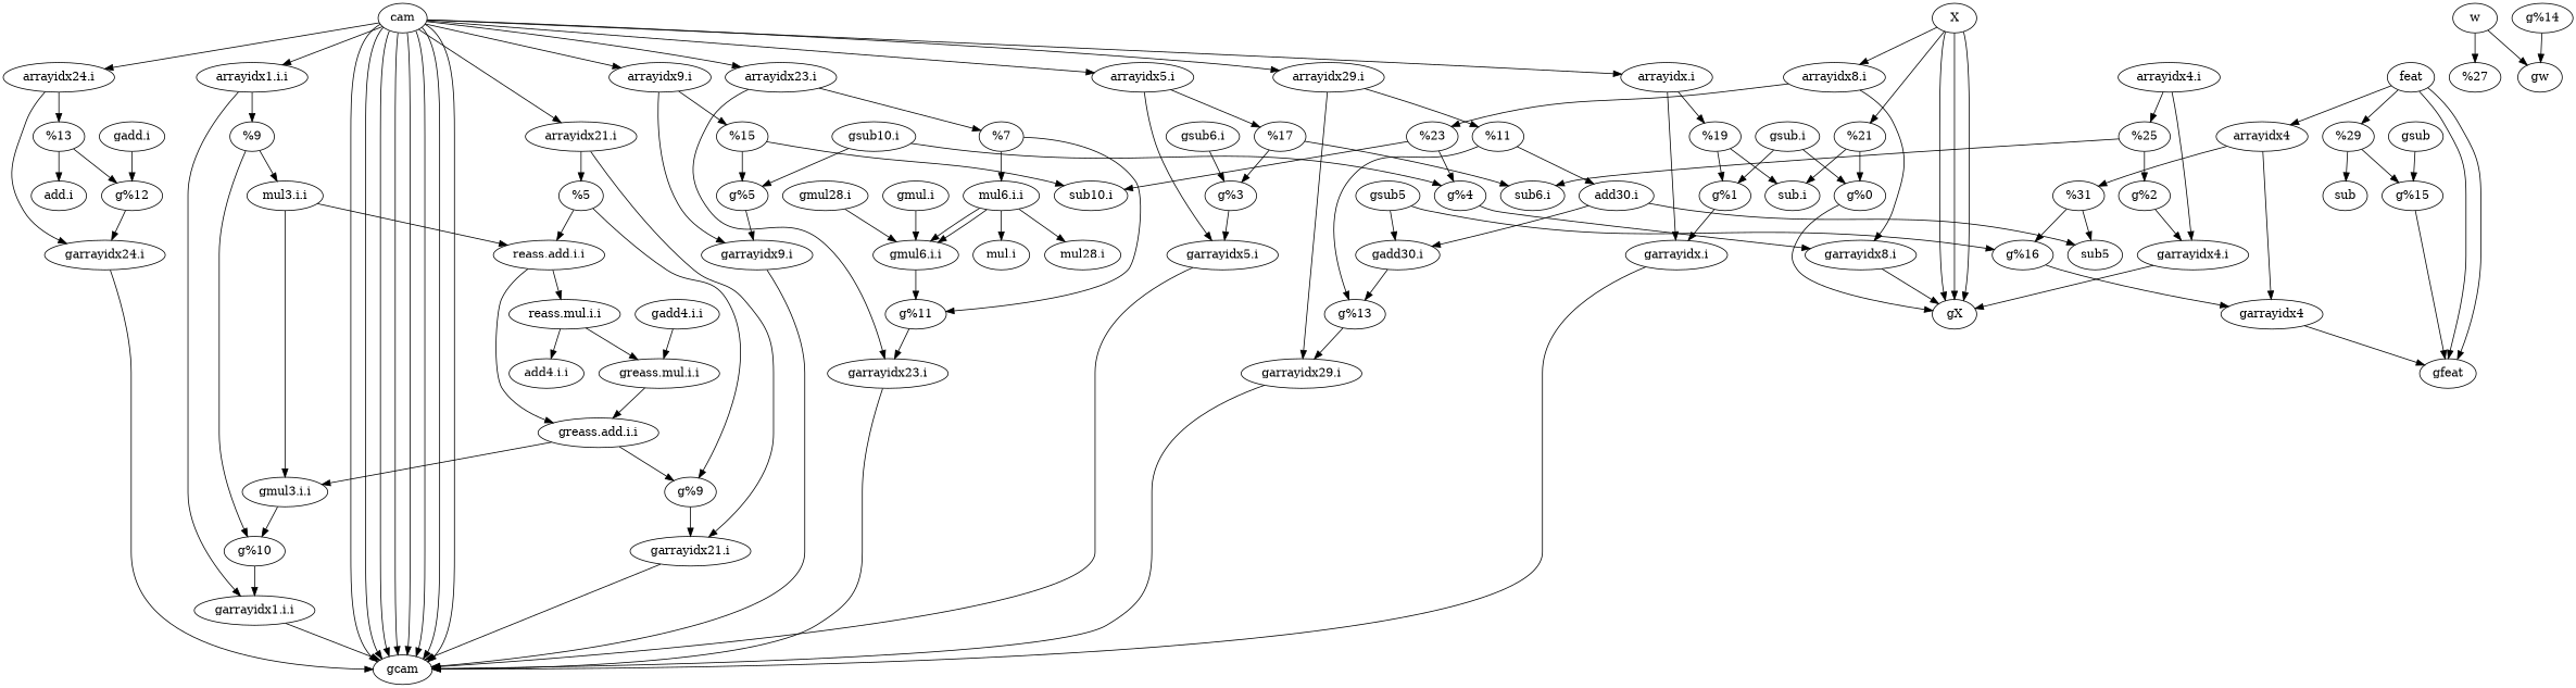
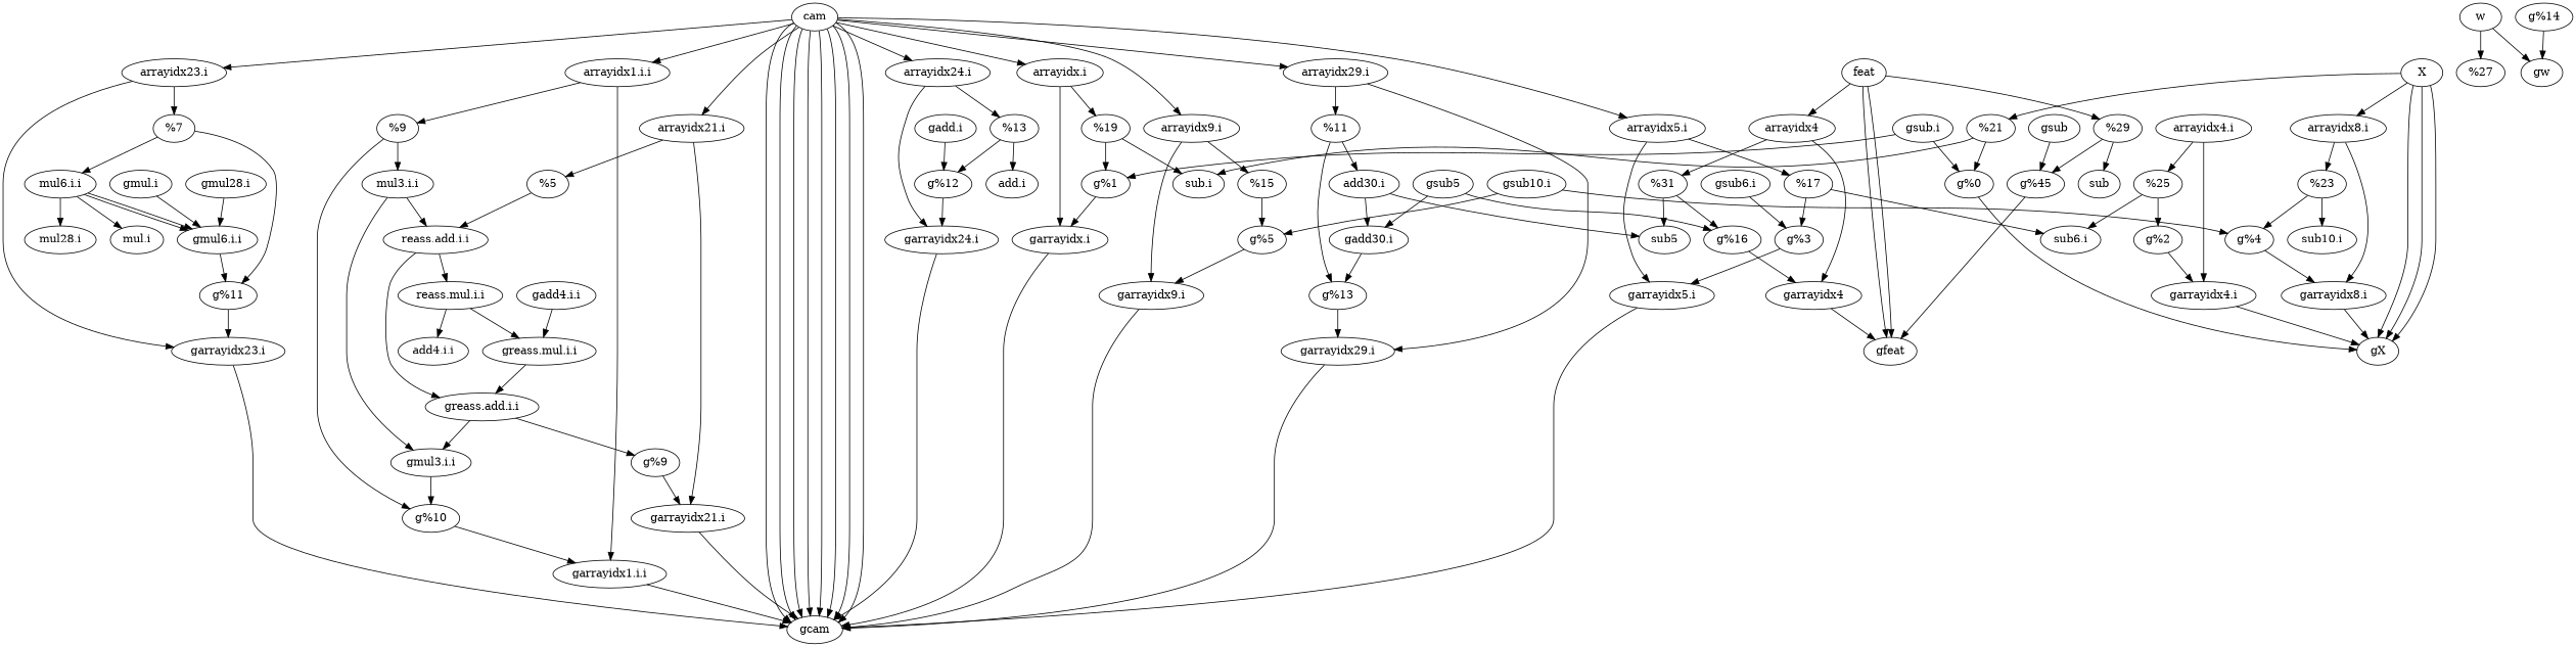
  digraph {
    "%5"
    "reass.add.i.i"
    "reass.mul.i.i"
    "%7"
    "mul6.i.i"
    "mul28.i"
    "mul.i"
    "%9"
    "mul3.i.i"
    cam
    "arrayidx29.i"
    "arrayidx24.i"
    "arrayidx23.i"
    "arrayidx1.i.i"
    "arrayidx21.i"
    "arrayidx9.i"
    "arrayidx5.i"
    "arrayidx.i"
    "%11"
    "%13"
    "%15"
    "%17"
    "%19"
    X
    "%21"
    "arrayidx8.i"
    "arrayidx4.i"
    "sub.i"
    "%23"
    "%25"
    w
    "%27"
    feat
    arrayidx4
    "%29"
    "%31"
    sub
    sub5
    "sub10.i"
    "add30.i"
    "add4.i.i"
    "add.i"
    "sub6.i"
    "g%9"
    "greass.add.i.i"
    "g%11"
    "gmul6.i.i"
    "g%10"
    "gmul3.i.i"
    gcam
    "garrayidx29.i"
    "garrayidx24.i"
    "garrayidx23.i"
    "garrayidx1.i.i"
    "garrayidx21.i"
    "garrayidx9.i"
    "garrayidx5.i"
    "garrayidx.i"
    gX
    "g%0"
    "garrayidx8.i"
    "garrayidx4.i"
    gw
    gfeat
    garrayidx4
-   "g%15"
+   "g%15" [label="g%45"]
    "g%16"
    "g%4"
    "g%5"
    "g%13"
    "gadd30.i"
    "greass.mul.i.i"
    "g%12"
    "g%1"
    "g%2"
    "g%3"
    "gsub.i"
    "gadd4.i.i"
    "gmul.i"
    "gadd.i"
    "gmul28.i"
    gsub
    gsub5
    "gsub6.i"
    "gsub10.i"
    "g%14"
    subgraph sub_1 {
      "%5"
      "reass.add.i.i"
      "reass.mul.i.i"
      "%7"
      "mul6.i.i"
      "mul28.i"
      "mul.i"
      "%9"
      "mul3.i.i"
      cam
      "arrayidx29.i"
      "arrayidx24.i"
      "arrayidx23.i"
      "arrayidx1.i.i"
      "arrayidx21.i"
      "arrayidx9.i"
      "arrayidx5.i"
      "arrayidx.i"
      "%11"
      "%13"
      "%15"
      "%17"
      "%19"
      X
      "%21"
      "arrayidx8.i"
      "arrayidx4.i"
      "sub.i"
      "%23"
      "%25"
      w
      "%27"
      feat
      arrayidx4
      "%29"
      "%31"
      sub
      sub5
      "sub10.i"
      "add30.i"
      "add4.i.i"
      "add.i"
      "sub6.i"
    }
    subgraph sub_2 {
      "%5"
      "reass.add.i.i"
      "reass.mul.i.i"
      "%7"
      "mul6.i.i"
      "%9"
      "mul3.i.i"
      cam
      "arrayidx29.i"
      "arrayidx24.i"
      "arrayidx23.i"
      "arrayidx1.i.i"
      "arrayidx21.i"
      "arrayidx9.i"
      "arrayidx5.i"
      "arrayidx.i"
      "%11"
      "%13"
      "%15"
      "%17"
      "%19"
      X
      "%21"
      "arrayidx8.i"
      "arrayidx4.i"
      "%23"
      "%25"
      w
      feat
      arrayidx4
      "%29"
      "%31"
      "add30.i"
      "g%9"
      "greass.add.i.i"
      "g%11"
      "gmul6.i.i"
      "g%10"
      "gmul3.i.i"
      gcam
      "garrayidx29.i"
      "garrayidx24.i"
      "garrayidx23.i"
      "garrayidx1.i.i"
      "garrayidx21.i"
      "garrayidx9.i"
      "garrayidx5.i"
      "garrayidx.i"
      gX
      "g%0"
      "garrayidx8.i"
      "garrayidx4.i"
      gw
      gfeat
      garrayidx4
      "g%15"
      "g%16"
      "g%4"
      "g%5"
      "g%13"
      "gadd30.i"
      "greass.mul.i.i"
      "g%12"
      "g%1"
      "g%2"
      "g%3"
      "gsub.i"
      "gadd4.i.i"
      "gmul.i"
      "gadd.i"
      "gmul28.i"
      gsub
      gsub5
      "gsub6.i"
      "gsub10.i"
      "g%14"
    }
    "%5" -> "reass.add.i.i"
-   "%5" -> "g%9"
    "reass.add.i.i" -> "reass.mul.i.i"
    "reass.add.i.i" -> "greass.add.i.i"
    "reass.mul.i.i" -> "add4.i.i"
    "reass.mul.i.i" -> "greass.mul.i.i"
    "%7" -> "mul6.i.i"
    "%7" -> "g%11"
    "mul6.i.i" -> "mul28.i"
    "mul6.i.i" -> "mul.i"
    "mul6.i.i" -> "gmul6.i.i"
    "mul6.i.i" -> "gmul6.i.i"
    "%9" -> "mul3.i.i"
    "%9" -> "g%10"
    "mul3.i.i" -> "reass.add.i.i"
    "mul3.i.i" -> "gmul3.i.i"
    cam -> "arrayidx29.i"
    cam -> "arrayidx24.i"
    cam -> "arrayidx23.i"
    cam -> "arrayidx1.i.i"
    cam -> "arrayidx21.i"
    cam -> "arrayidx9.i"
    cam -> "arrayidx5.i"
    cam -> "arrayidx.i"
    cam -> gcam
    cam -> gcam
    cam -> gcam
    cam -> gcam
    cam -> gcam
    cam -> gcam
    cam -> gcam
    cam -> gcam
    "arrayidx29.i" -> "%11"
    "arrayidx29.i" -> "garrayidx29.i"
    "arrayidx24.i" -> "%13"
    "arrayidx24.i" -> "garrayidx24.i"
    "arrayidx23.i" -> "%7"
    "arrayidx23.i" -> "garrayidx23.i"
    "arrayidx1.i.i" -> "%9"
    "arrayidx1.i.i" -> "garrayidx1.i.i"
    "arrayidx21.i" -> "%5"
    "arrayidx21.i" -> "garrayidx21.i"
    "arrayidx9.i" -> "%15"
    "arrayidx9.i" -> "garrayidx9.i"
    "arrayidx5.i" -> "%17"
    "arrayidx5.i" -> "garrayidx5.i"
    "arrayidx.i" -> "%19"
    "arrayidx.i" -> "garrayidx.i"
    "%11" -> "add30.i"
    "%11" -> "g%13"
    "%13" -> "add.i"
    "%13" -> "g%12"
-   "%15" -> "sub10.i"
    "%15" -> "g%5"
    "%17" -> "sub6.i"
    "%17" -> "g%3"
    "%19" -> "sub.i"
    "%19" -> "g%1"
    X -> "%21"
    X -> "arrayidx8.i"
    X -> gX
    X -> gX
    X -> gX
    "%21" -> "sub.i"
    "%21" -> "g%0"
    "arrayidx8.i" -> "%23"
    "arrayidx8.i" -> "garrayidx8.i"
    "arrayidx4.i" -> "%25"
    "arrayidx4.i" -> "garrayidx4.i"
    "%23" -> "sub10.i"
    "%23" -> "g%4"
    "%25" -> "sub6.i"
    "%25" -> "g%2"
    w -> "%27"
    w -> gw
    feat -> arrayidx4
    feat -> "%29"
    feat -> gfeat
    feat -> gfeat
    arrayidx4 -> "%31"
    arrayidx4 -> garrayidx4
    "%29" -> sub
    "%29" -> "g%15"
    "%31" -> sub5
    "%31" -> "g%16"
    "add30.i" -> sub5
    "add30.i" -> "gadd30.i"
    "g%9" -> "garrayidx21.i"
    "greass.add.i.i" -> "g%9"
    "greass.add.i.i" -> "gmul3.i.i"
    "g%11" -> "garrayidx23.i"
    "gmul6.i.i" -> "g%11"
    "g%10" -> "garrayidx1.i.i"
    "gmul3.i.i" -> "g%10"
    "garrayidx29.i" -> gcam
    "garrayidx24.i" -> gcam
    "garrayidx23.i" -> gcam
    "garrayidx1.i.i" -> gcam
    "garrayidx21.i" -> gcam
    "garrayidx9.i" -> gcam
    "garrayidx5.i" -> gcam
    "garrayidx.i" -> gcam
    "g%0" -> gX
    "garrayidx8.i" -> gX
    "garrayidx4.i" -> gX
    garrayidx4 -> gfeat
    "g%15" -> gfeat
    "g%16" -> garrayidx4
    "g%4" -> "garrayidx8.i"
    "g%5" -> "garrayidx9.i"
    "g%13" -> "garrayidx29.i"
    "gadd30.i" -> "g%13"
    "greass.mul.i.i" -> "greass.add.i.i"
    "g%12" -> "garrayidx24.i"
    "g%1" -> "garrayidx.i"
    "g%2" -> "garrayidx4.i"
    "g%3" -> "garrayidx5.i"
    "gsub.i" -> "g%0"
    "gsub.i" -> "g%1"
    "gadd4.i.i" -> "greass.mul.i.i"
    "gmul.i" -> "gmul6.i.i"
    "gadd.i" -> "g%12"
    "gmul28.i" -> "gmul6.i.i"
    gsub -> "g%15"
    gsub5 -> "g%16"
    gsub5 -> "gadd30.i"
    "gsub6.i" -> "g%3"
    "gsub10.i" -> "g%4"
    "gsub10.i" -> "g%5"
    "g%14" -> gw
  }
